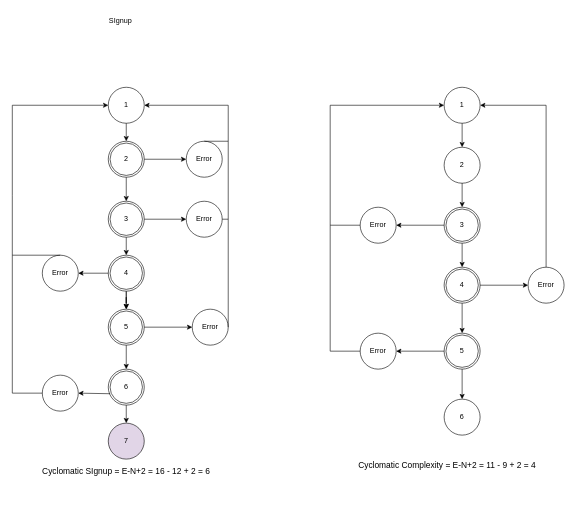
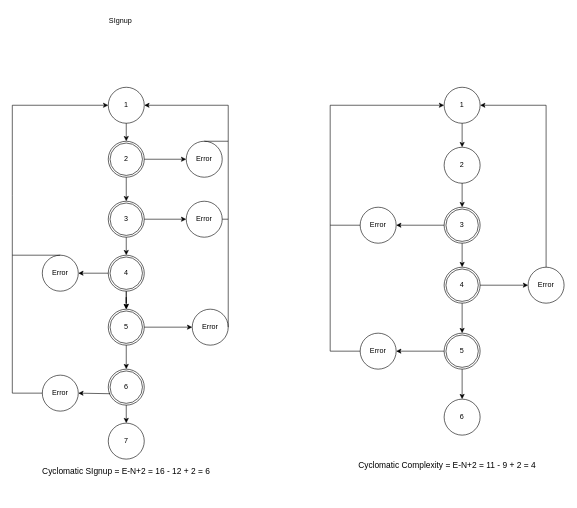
  <mxCell id="0" />
  <mxCell id="1" parent="0" />
  <mxCell id="2" value="1" style="ellipse;whiteSpace=wrap;html=1;aspect=fixed;" vertex="1" parent="1"><mxGeometry x="180" y="145" width="60" height="60" as="geometry" /></mxCell>
  <mxCell id="3" value="2" style="ellipse;shape=doubleEllipse;margin=3;whiteSpace=wrap;html=1;align=center;" vertex="1" parent="1"><mxGeometry x="180" y="235" width="60" height="60" as="geometry" /></mxCell>
  <mxCell id="4" value="Error" style="ellipse;whiteSpace=wrap;html=1;aspect=fixed;" vertex="1" parent="1"><mxGeometry x="310" y="235" width="60" height="60" as="geometry" /></mxCell>
  <mxCell id="5" value="3" style="ellipse;shape=doubleEllipse;margin=3;whiteSpace=wrap;html=1;align=center;" vertex="1" parent="1"><mxGeometry x="180" y="335" width="60" height="60" as="geometry" /></mxCell>
  <mxCell id="6" value="Error" style="ellipse;whiteSpace=wrap;html=1;aspect=fixed;" vertex="1" parent="1"><mxGeometry x="310" y="335" width="60" height="60" as="geometry" /></mxCell>
  <mxCell id="7" value="" style="edgeStyle=orthogonalEdgeStyle;rounded=0;orthogonalLoop=1;jettySize=auto;html=1;" edge="1" parent="1" source="8" target="10"><mxGeometry relative="1" as="geometry" /></mxCell>
  <mxCell id="8" value="4" style="ellipse;shape=doubleEllipse;margin=3;whiteSpace=wrap;html=1;align=center;" vertex="1" parent="1"><mxGeometry x="180" y="425" width="60" height="60" as="geometry" /></mxCell>
  <mxCell id="9" value="Error" style="ellipse;whiteSpace=wrap;html=1;aspect=fixed;" vertex="1" parent="1"><mxGeometry x="70" y="425" width="60" height="60" as="geometry" /></mxCell>
  <mxCell id="10" value="5" style="ellipse;shape=doubleEllipse;margin=3;whiteSpace=wrap;html=1;align=center;" vertex="1" parent="1"><mxGeometry x="180" y="515" width="60" height="60" as="geometry" /></mxCell>
  <mxCell id="11" value="Error" style="ellipse;whiteSpace=wrap;html=1;aspect=fixed;" vertex="1" parent="1"><mxGeometry x="320" y="515" width="60" height="60" as="geometry" /></mxCell>
  <mxCell id="12" value="6" style="ellipse;shape=doubleEllipse;margin=3;whiteSpace=wrap;html=1;align=center;" vertex="1" parent="1"><mxGeometry x="180" y="615" width="60" height="60" as="geometry" /></mxCell>
  <mxCell id="13" value="Error" style="ellipse;whiteSpace=wrap;html=1;aspect=fixed;" vertex="1" parent="1"><mxGeometry x="70" y="625" width="60" height="60" as="geometry" /></mxCell>
- <mxCell id="14" value="7" style="ellipse;whiteSpace=wrap;html=1;aspect=fixed;fillColor=#e1d5e7;" vertex="1" parent="1"><mxGeometry x="180" y="705" width="60" height="60" as="geometry" /></mxCell>
+ <mxCell id="14" value="7" style="ellipse;whiteSpace=wrap;html=1;aspect=fixed;" vertex="1" parent="1"><mxGeometry x="180" y="705" width="60" height="60" as="geometry" /></mxCell>
  <mxCell id="15" value="" style="endArrow=classic;html=1;rounded=0;exitX=0.5;exitY=1;exitDx=0;exitDy=0;entryX=0.5;entryY=0;entryDx=0;entryDy=0;" edge="1" parent="1" source="2" target="3"><mxGeometry width="50" height="50" relative="1" as="geometry"><mxPoint x="170" y="395" as="sourcePoint" /><mxPoint x="220" y="345" as="targetPoint" /></mxGeometry></mxCell>
  <mxCell id="16" value="" style="endArrow=classic;html=1;rounded=0;exitX=0.5;exitY=1;exitDx=0;exitDy=0;entryX=0.5;entryY=0;entryDx=0;entryDy=0;" edge="1" parent="1" source="3" target="5"><mxGeometry width="50" height="50" relative="1" as="geometry"><mxPoint x="220" y="215" as="sourcePoint" /><mxPoint x="220" y="245" as="targetPoint" /></mxGeometry></mxCell>
  <mxCell id="17" value="" style="endArrow=classic;html=1;rounded=0;exitX=0.5;exitY=1;exitDx=0;exitDy=0;entryX=0.5;entryY=0;entryDx=0;entryDy=0;" edge="1" parent="1" source="5" target="8"><mxGeometry width="50" height="50" relative="1" as="geometry"><mxPoint x="220" y="305" as="sourcePoint" /><mxPoint x="220" y="345" as="targetPoint" /></mxGeometry></mxCell>
  <mxCell id="18" value="" style="endArrow=classic;html=1;rounded=0;exitX=0.5;exitY=1;exitDx=0;exitDy=0;entryX=0.5;entryY=0;entryDx=0;entryDy=0;" edge="1" parent="1" source="8" target="10"><mxGeometry width="50" height="50" relative="1" as="geometry"><mxPoint x="220" y="405" as="sourcePoint" /><mxPoint x="220" y="435" as="targetPoint" /></mxGeometry></mxCell>
  <mxCell id="19" value="" style="endArrow=classic;html=1;rounded=0;exitX=0.5;exitY=1;exitDx=0;exitDy=0;entryX=0.5;entryY=0;entryDx=0;entryDy=0;" edge="1" parent="1" source="10" target="12"><mxGeometry width="50" height="50" relative="1" as="geometry"><mxPoint x="220" y="495" as="sourcePoint" /><mxPoint x="220" y="525" as="targetPoint" /></mxGeometry></mxCell>
  <mxCell id="20" value="" style="endArrow=classic;html=1;rounded=0;entryX=0.5;entryY=0;entryDx=0;entryDy=0;" edge="1" parent="1" target="14"><mxGeometry width="50" height="50" relative="1" as="geometry"><mxPoint x="210" y="675" as="sourcePoint" /><mxPoint x="220" y="625" as="targetPoint" /></mxGeometry></mxCell>
  <mxCell id="21" value="" style="endArrow=classic;html=1;rounded=0;exitX=0.05;exitY=0.683;exitDx=0;exitDy=0;entryX=1;entryY=0.5;entryDx=0;entryDy=0;exitPerimeter=0;" edge="1" parent="1" source="12" target="13"><mxGeometry width="50" height="50" relative="1" as="geometry"><mxPoint x="220" y="585" as="sourcePoint" /><mxPoint x="220" y="625" as="targetPoint" /></mxGeometry></mxCell>
  <mxCell id="22" value="" style="endArrow=classic;html=1;rounded=0;exitX=0;exitY=0.5;exitDx=0;exitDy=0;entryX=1;entryY=0.5;entryDx=0;entryDy=0;" edge="1" parent="1" source="8" target="9"><mxGeometry width="50" height="50" relative="1" as="geometry"><mxPoint x="220" y="495" as="sourcePoint" /><mxPoint x="220" y="525" as="targetPoint" /></mxGeometry></mxCell>
  <mxCell id="23" value="" style="endArrow=classic;html=1;rounded=0;exitX=1;exitY=0.5;exitDx=0;exitDy=0;entryX=0;entryY=0.5;entryDx=0;entryDy=0;" edge="1" parent="1" source="3" target="4"><mxGeometry width="50" height="50" relative="1" as="geometry"><mxPoint x="220" y="305" as="sourcePoint" /><mxPoint x="220" y="345" as="targetPoint" /></mxGeometry></mxCell>
  <mxCell id="24" value="" style="endArrow=classic;html=1;rounded=0;exitX=1;exitY=0.5;exitDx=0;exitDy=0;entryX=0;entryY=0.5;entryDx=0;entryDy=0;" edge="1" parent="1" source="5" target="6"><mxGeometry width="50" height="50" relative="1" as="geometry"><mxPoint x="250" y="275" as="sourcePoint" /><mxPoint x="320" y="275" as="targetPoint" /></mxGeometry></mxCell>
  <mxCell id="25" value="" style="endArrow=classic;html=1;rounded=0;exitX=1;exitY=0.5;exitDx=0;exitDy=0;entryX=0;entryY=0.5;entryDx=0;entryDy=0;" edge="1" parent="1" source="10" target="11"><mxGeometry width="50" height="50" relative="1" as="geometry"><mxPoint x="250" y="375" as="sourcePoint" /><mxPoint x="320" y="375" as="targetPoint" /></mxGeometry></mxCell>
  <mxCell id="26" value="" style="endArrow=classic;html=1;rounded=0;exitX=0.5;exitY=0;exitDx=0;exitDy=0;entryX=0;entryY=0.5;entryDx=0;entryDy=0;" edge="1" parent="1" source="9" target="2"><mxGeometry width="50" height="50" relative="1" as="geometry"><mxPoint x="170" y="405" as="sourcePoint" /><mxPoint x="220" y="355" as="targetPoint" /><Array as="points"><mxPoint x="20" y="425" /><mxPoint x="20" y="325" /><mxPoint x="20" y="175" /></Array></mxGeometry></mxCell>
  <mxCell id="27" value="" style="endArrow=classic;html=1;rounded=0;entryX=1;entryY=0.5;entryDx=0;entryDy=0;exitX=0.5;exitY=0;exitDx=0;exitDy=0;" edge="1" parent="1" source="4" target="2"><mxGeometry width="50" height="50" relative="1" as="geometry"><mxPoint x="170" y="415" as="sourcePoint" /><mxPoint x="220" y="365" as="targetPoint" /><Array as="points"><mxPoint x="380" y="235" /><mxPoint x="380" y="175" /></Array></mxGeometry></mxCell>
  <mxCell id="28" value="" style="endArrow=none;html=1;rounded=0;exitX=1;exitY=0.5;exitDx=0;exitDy=0;" edge="1" parent="1" source="6"><mxGeometry width="50" height="50" relative="1" as="geometry"><mxPoint x="170" y="415" as="sourcePoint" /><mxPoint x="380" y="235" as="targetPoint" /><Array as="points"><mxPoint x="380" y="365" /></Array></mxGeometry></mxCell>
  <mxCell id="29" value="" style="endArrow=none;html=1;rounded=0;exitX=1;exitY=0.5;exitDx=0;exitDy=0;" edge="1" parent="1" source="11"><mxGeometry width="50" height="50" relative="1" as="geometry"><mxPoint x="380" y="375" as="sourcePoint" /><mxPoint x="380" y="365" as="targetPoint" /><Array as="points" /></mxGeometry></mxCell>
  <mxCell id="30" value="" style="endArrow=none;html=1;rounded=0;exitX=0;exitY=0.5;exitDx=0;exitDy=0;" edge="1" parent="1" source="13"><mxGeometry width="50" height="50" relative="1" as="geometry"><mxPoint x="170" y="525" as="sourcePoint" /><mxPoint x="20" y="425" as="targetPoint" /><Array as="points"><mxPoint x="20" y="655" /></Array></mxGeometry></mxCell>
  <mxCell id="31" value="&lt;font style=&quot;font-size: 14px;&quot;&gt;Cyclomatic SIgnup = E-N+2 = 16 - 12 + 2 = 6&lt;/font&gt;" style="text;html=1;strokeColor=none;fillColor=none;align=center;verticalAlign=middle;whiteSpace=wrap;rounded=0;" vertex="1" parent="1"><mxGeometry x="55" y="745" width="310" height="80" as="geometry" /></mxCell>
  <mxCell id="32" value="1" style="ellipse;whiteSpace=wrap;html=1;aspect=fixed;" vertex="1" parent="1"><mxGeometry x="740" y="145" width="60" height="60" as="geometry" /></mxCell>
  <mxCell id="33" value="" style="endArrow=classic;html=1;rounded=0;exitX=0.5;exitY=1;exitDx=0;exitDy=0;entryX=0.5;entryY=0;entryDx=0;entryDy=0;" edge="1" parent="1" source="37"><mxGeometry width="50" height="50" relative="1" as="geometry"><mxPoint x="730" y="395" as="sourcePoint" /><mxPoint x="770" y="285" as="targetPoint" /></mxGeometry></mxCell>
  <mxCell id="34" value="SIgnup" style="text;html=1;align=center;verticalAlign=middle;resizable=0;points=[];autosize=1;strokeColor=none;fillColor=none;" vertex="1" parent="1"><mxGeometry x="170" y="20" width="60" height="30" as="geometry" /></mxCell>
  <mxCell id="35" value="3" style="ellipse;shape=doubleEllipse;margin=3;whiteSpace=wrap;html=1;align=center;" vertex="1" parent="1"><mxGeometry x="740" y="345" width="60" height="60" as="geometry" /></mxCell>
  <mxCell id="36" value="" style="endArrow=classic;html=1;rounded=0;exitX=0.5;exitY=1;exitDx=0;exitDy=0;entryX=0.5;entryY=0;entryDx=0;entryDy=0;" edge="1" parent="1" source="32" target="37"><mxGeometry width="50" height="50" relative="1" as="geometry"><mxPoint x="770" y="205" as="sourcePoint" /><mxPoint x="770" y="285" as="targetPoint" /></mxGeometry></mxCell>
  <mxCell id="37" value="2" style="ellipse;whiteSpace=wrap;html=1;aspect=fixed;" vertex="1" parent="1"><mxGeometry x="740" y="245" width="60" height="60" as="geometry" /></mxCell>
  <mxCell id="38" value="4" style="ellipse;shape=doubleEllipse;margin=3;whiteSpace=wrap;html=1;align=center;" vertex="1" parent="1"><mxGeometry x="740" y="445" width="60" height="60" as="geometry" /></mxCell>
  <mxCell id="39" value="5" style="ellipse;shape=doubleEllipse;margin=3;whiteSpace=wrap;html=1;align=center;" vertex="1" parent="1"><mxGeometry x="740" y="555" width="60" height="60" as="geometry" /></mxCell>
  <mxCell id="40" value="Error" style="ellipse;whiteSpace=wrap;html=1;aspect=fixed;" vertex="1" parent="1"><mxGeometry x="600" y="345" width="60" height="60" as="geometry" /></mxCell>
  <mxCell id="41" value="Error" style="ellipse;whiteSpace=wrap;html=1;aspect=fixed;" vertex="1" parent="1"><mxGeometry x="880" y="445" width="60" height="60" as="geometry" /></mxCell>
  <mxCell id="42" value="Error" style="ellipse;whiteSpace=wrap;html=1;aspect=fixed;" vertex="1" parent="1"><mxGeometry x="600" y="555" width="60" height="60" as="geometry" /></mxCell>
  <mxCell id="43" value="" style="endArrow=classic;html=1;rounded=0;entryX=0.5;entryY=0;entryDx=0;entryDy=0;" edge="1" parent="1" target="35"><mxGeometry width="50" height="50" relative="1" as="geometry"><mxPoint x="770" y="305" as="sourcePoint" /><mxPoint x="780" y="255" as="targetPoint" /></mxGeometry></mxCell>
  <mxCell id="44" value="" style="endArrow=classic;html=1;rounded=0;entryX=0.5;entryY=0;entryDx=0;entryDy=0;exitX=0.5;exitY=1;exitDx=0;exitDy=0;" edge="1" parent="1" source="35" target="38"><mxGeometry width="50" height="50" relative="1" as="geometry"><mxPoint x="780" y="315" as="sourcePoint" /><mxPoint x="780" y="355" as="targetPoint" /></mxGeometry></mxCell>
  <mxCell id="45" value="" style="endArrow=classic;html=1;rounded=0;entryX=0.5;entryY=0;entryDx=0;entryDy=0;exitX=0.5;exitY=1;exitDx=0;exitDy=0;" edge="1" parent="1" source="38" target="39"><mxGeometry width="50" height="50" relative="1" as="geometry"><mxPoint x="780" y="415" as="sourcePoint" /><mxPoint x="780" y="455" as="targetPoint" /></mxGeometry></mxCell>
  <mxCell id="46" value="" style="endArrow=classic;html=1;rounded=0;entryX=0;entryY=0.5;entryDx=0;entryDy=0;exitX=1;exitY=0.5;exitDx=0;exitDy=0;" edge="1" parent="1" source="38" target="41"><mxGeometry width="50" height="50" relative="1" as="geometry"><mxPoint x="780" y="515" as="sourcePoint" /><mxPoint x="780" y="565" as="targetPoint" /></mxGeometry></mxCell>
  <mxCell id="47" value="" style="endArrow=classic;html=1;rounded=0;entryX=1;entryY=0.5;entryDx=0;entryDy=0;exitX=0;exitY=0.5;exitDx=0;exitDy=0;" edge="1" parent="1" source="39" target="42"><mxGeometry width="50" height="50" relative="1" as="geometry"><mxPoint x="810" y="485" as="sourcePoint" /><mxPoint x="890" y="485" as="targetPoint" /></mxGeometry></mxCell>
  <mxCell id="48" value="" style="endArrow=classic;html=1;rounded=0;entryX=1;entryY=0.5;entryDx=0;entryDy=0;exitX=0;exitY=0.5;exitDx=0;exitDy=0;" edge="1" parent="1" source="35" target="40"><mxGeometry width="50" height="50" relative="1" as="geometry"><mxPoint x="750" y="595" as="sourcePoint" /><mxPoint x="670" y="595" as="targetPoint" /></mxGeometry></mxCell>
  <mxCell id="49" value="" style="endArrow=classic;html=1;rounded=0;entryX=0;entryY=0.5;entryDx=0;entryDy=0;exitX=0;exitY=0.5;exitDx=0;exitDy=0;" edge="1" parent="1" source="40" target="32"><mxGeometry width="50" height="50" relative="1" as="geometry"><mxPoint x="750" y="385" as="sourcePoint" /><mxPoint x="670" y="385" as="targetPoint" /><Array as="points"><mxPoint x="550" y="375" /><mxPoint x="550" y="175" /></Array></mxGeometry></mxCell>
  <mxCell id="50" value="" style="endArrow=classic;html=1;rounded=0;entryX=1;entryY=0.5;entryDx=0;entryDy=0;exitX=0.5;exitY=0;exitDx=0;exitDy=0;" edge="1" parent="1" source="41" target="32"><mxGeometry width="50" height="50" relative="1" as="geometry"><mxPoint x="610" y="385" as="sourcePoint" /><mxPoint x="750" y="185" as="targetPoint" /><Array as="points"><mxPoint x="910" y="175" /></Array></mxGeometry></mxCell>
  <mxCell id="51" value="" style="endArrow=none;html=1;rounded=0;exitX=0;exitY=0.5;exitDx=0;exitDy=0;" edge="1" parent="1" source="42"><mxGeometry width="50" height="50" relative="1" as="geometry"><mxPoint x="740" y="425" as="sourcePoint" /><mxPoint x="550" y="375" as="targetPoint" /><Array as="points"><mxPoint x="550" y="585" /></Array></mxGeometry></mxCell>
  <mxCell id="52" value="6" style="ellipse;whiteSpace=wrap;html=1;aspect=fixed;" vertex="1" parent="1"><mxGeometry x="740" y="665" width="60" height="60" as="geometry" /></mxCell>
  <mxCell id="53" value="" style="endArrow=classic;html=1;rounded=0;entryX=0.5;entryY=0;entryDx=0;entryDy=0;" edge="1" parent="1" target="52"><mxGeometry width="50" height="50" relative="1" as="geometry"><mxPoint x="770" y="615" as="sourcePoint" /><mxPoint x="780" y="565" as="targetPoint" /></mxGeometry></mxCell>
  <mxCell id="54" value="&lt;font style=&quot;font-size: 14px;&quot;&gt;Cyclomatic Complexity = E-N+2 = 11 - 9 + 2 = 4&lt;/font&gt;" style="text;html=1;strokeColor=none;fillColor=none;align=center;verticalAlign=middle;whiteSpace=wrap;rounded=0;" vertex="1" parent="1"><mxGeometry x="590" y="735" width="310" height="80" as="geometry" /></mxCell>
